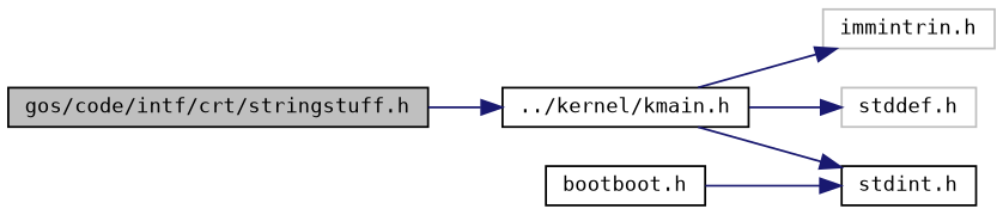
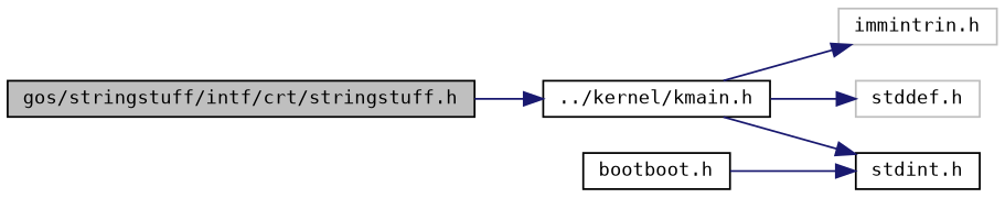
  digraph {
    fontname="DejaVu Sans Mono"
    rankdir=LR
    node [color=black fillcolor=white fontname="DejaVu Sans Mono" fontsize=10 shape=record style=filled]
    edge [color=midnightblue fontname="DejaVu Sans Mono" fontsize=10 labelfontname=Helvetica labelfontsize=10 style=solid]
-   n1 [fillcolor=grey75 fontcolor=black height=0.2 label="gos/code/intf/crt/stringstuff.h" width=0.4]
+   n1 [fillcolor=grey75 fontcolor=black height=0.2 label="gos/stringstuff/intf/crt/stringstuff.h" width=0.4]
    n2 [height=0.2 label="../kernel/kmain.h" width=0.4]
    n3 [color=grey75 height=0.2 label="immintrin.h" width=0.4]
    n4 [color=grey75 height=0.2 label="stddef.h" width=0.4]
    n5 [height=0.2 label="stdint.h" width=0.4]
    n6 [height=0.2 label="bootboot.h" width=0.4]
    n1 -> n2
    n2 -> n3
    n2 -> n4
    n2 -> n5
    n6 -> n5
  }
